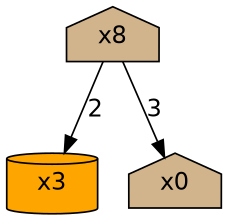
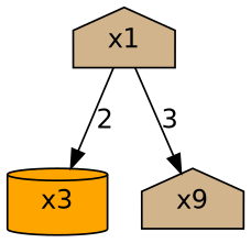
  digraph {
    fontname="DejaVu Sans"
    node [fillcolor=tan fontname="DejaVu Sans" shape=house style=filled]
    edge [fontname="DejaVu Sans"]
    x3 [fillcolor=orange shape=cylinder]
-   x1 [label=x8]
-   x0
+   x1
+   x0 [label=x9]
    x1 -> x3 [label=2]
    x1 -> x0 [label=3]
  }
